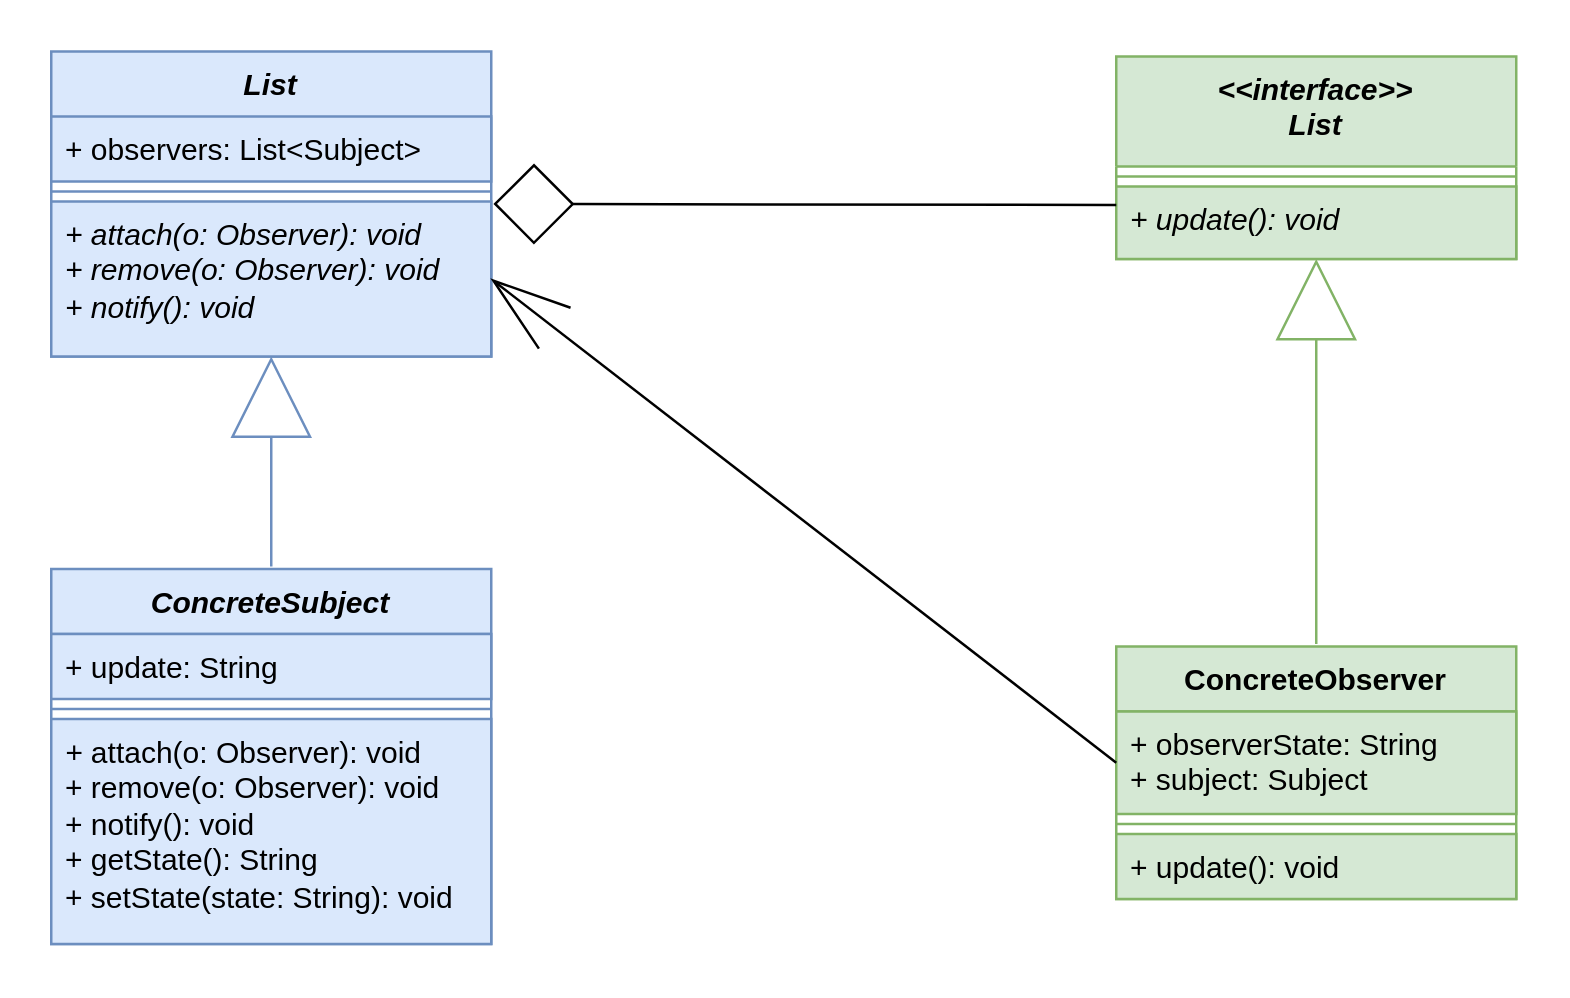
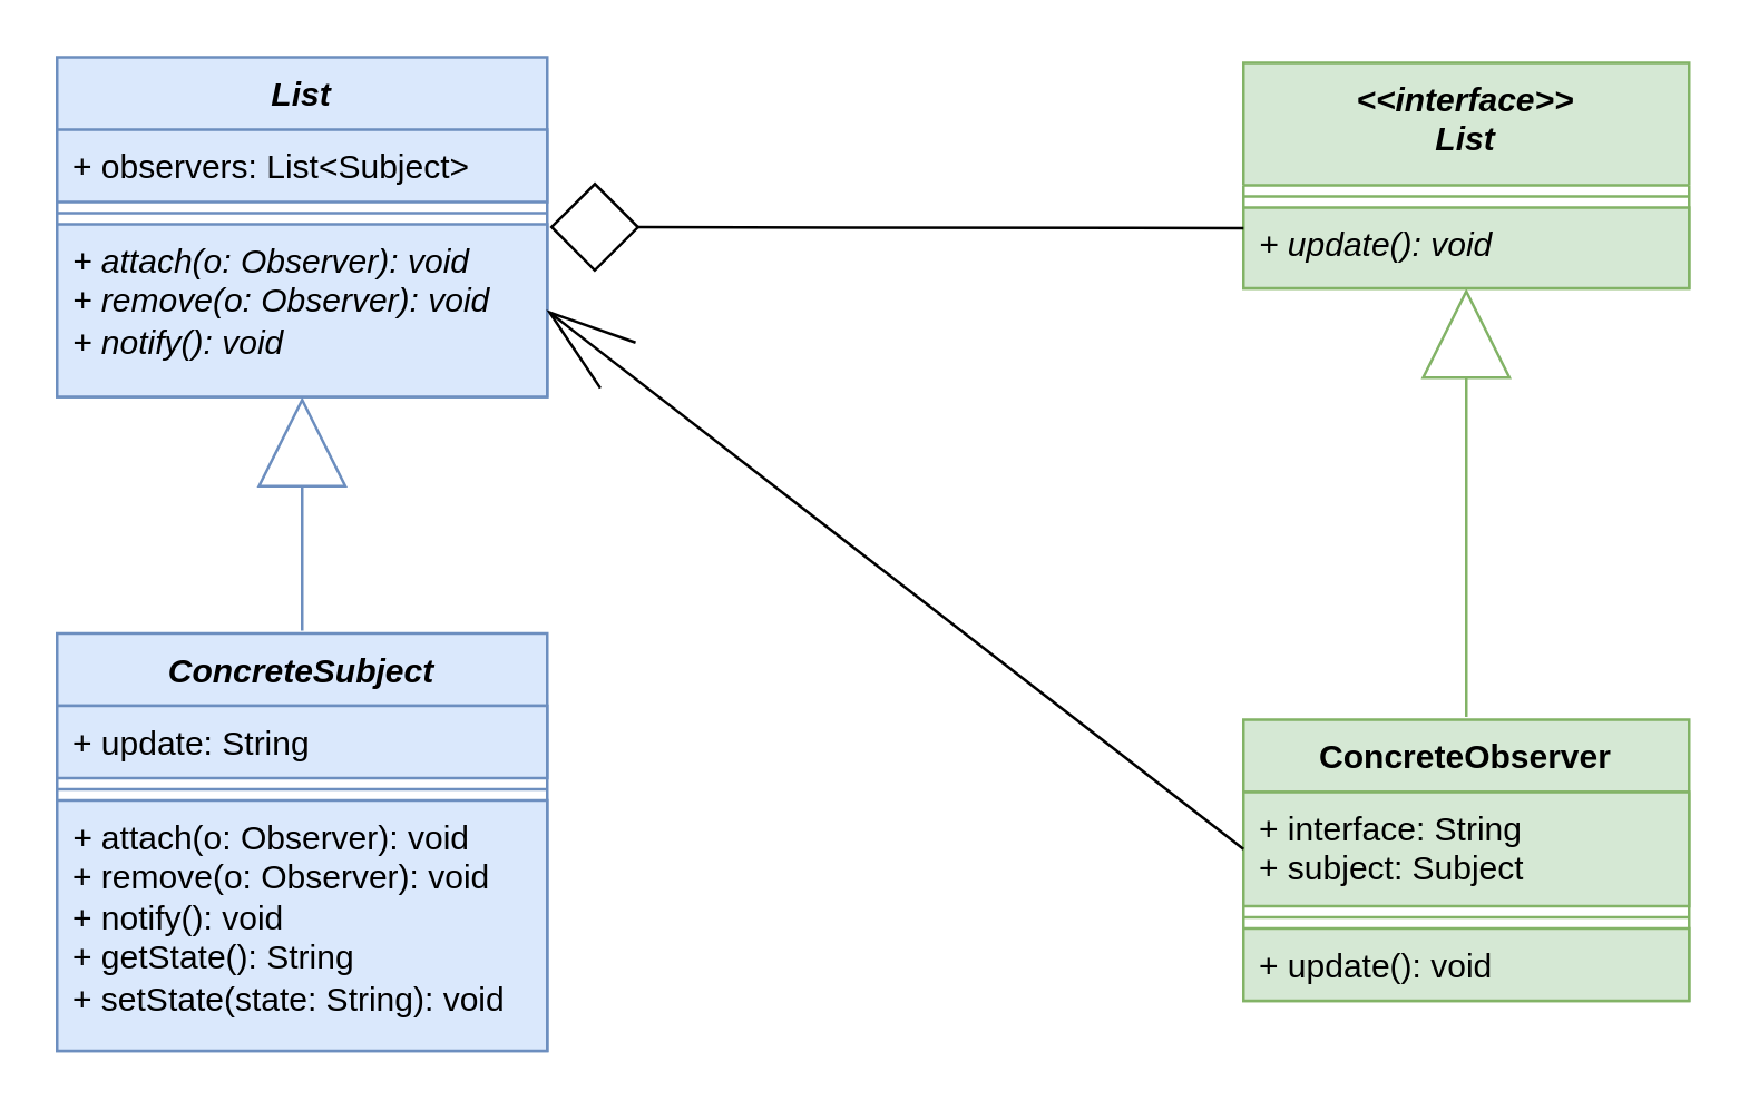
  <mxCell id="0" />
  <mxCell id="1" parent="0" />
  <mxCell id="2" value="&lt;i&gt;List&lt;/i&gt;" style="swimlane;fontStyle=1;align=center;verticalAlign=top;childLayout=stackLayout;horizontal=1;startSize=26;horizontalStack=0;resizeParent=1;resizeParentMax=0;resizeLast=0;collapsible=1;marginBottom=0;whiteSpace=wrap;html=1;fillColor=#dae8fc;strokeColor=#6c8ebf;swimlaneFillColor=none;gradientColor=none;swimlaneLine=0;" vertex="1" parent="1"><mxGeometry x="20" y="20" width="176" height="122" as="geometry" /></mxCell>
  <mxCell id="3" value="+ observers: List&amp;lt;Subject&amp;gt;" style="text;strokeColor=#6c8ebf;fillColor=#dae8fc;align=left;verticalAlign=top;spacingLeft=4;spacingRight=4;overflow=hidden;rotatable=0;points=[[0,0.5],[1,0.5]];portConstraint=eastwest;whiteSpace=wrap;html=1;" vertex="1" parent="2"><mxGeometry y="26" width="176" height="26" as="geometry" /></mxCell>
  <mxCell id="4" value="" style="line;strokeWidth=1;fillColor=#dae8fc;align=left;verticalAlign=middle;spacingTop=-1;spacingLeft=3;spacingRight=3;rotatable=0;labelPosition=right;points=[];portConstraint=eastwest;strokeColor=#6c8ebf;" vertex="1" parent="2"><mxGeometry y="52" width="176" height="8" as="geometry" /></mxCell>
  <mxCell id="5" value="&lt;i&gt;+ attach(o: Observer): void&lt;/i&gt;&lt;div&gt;&lt;i&gt;+ remove(o: Observer): void&lt;/i&gt;&lt;/div&gt;&lt;div&gt;&lt;i&gt;+ notify(): void&lt;/i&gt;&lt;/div&gt;" style="text;strokeColor=#6c8ebf;fillColor=#dae8fc;align=left;verticalAlign=top;spacingLeft=4;spacingRight=4;overflow=hidden;rotatable=0;points=[[0,0.5],[1,0.5]];portConstraint=eastwest;whiteSpace=wrap;html=1;" vertex="1" parent="2"><mxGeometry y="60" width="176" height="62" as="geometry" /></mxCell>
  <mxCell id="6" value="" style="edgeStyle=none;curved=1;rounded=0;orthogonalLoop=1;jettySize=auto;html=1;fontSize=12;startSize=8;endSize=30;endArrow=block;endFill=0;fillColor=#dae8fc;strokeColor=#6c8ebf;" edge="1" parent="1" target="5"><mxGeometry relative="1" as="geometry"><mxPoint x="108" y="226" as="sourcePoint" /></mxGeometry></mxCell>
  <mxCell id="7" value="&lt;i&gt;ConcreteSubject&lt;/i&gt;" style="swimlane;fontStyle=1;align=center;verticalAlign=top;childLayout=stackLayout;horizontal=1;startSize=26;horizontalStack=0;resizeParent=1;resizeParentMax=0;resizeLast=0;collapsible=1;marginBottom=0;whiteSpace=wrap;html=1;fillColor=#dae8fc;strokeColor=#6c8ebf;" vertex="1" parent="1"><mxGeometry x="20" y="227" width="176" height="150" as="geometry" /></mxCell>
  <mxCell id="8" value="+ update: String" style="text;strokeColor=#6c8ebf;fillColor=#dae8fc;align=left;verticalAlign=top;spacingLeft=4;spacingRight=4;overflow=hidden;rotatable=0;points=[[0,0.5],[1,0.5]];portConstraint=eastwest;whiteSpace=wrap;html=1;" vertex="1" parent="7"><mxGeometry y="26" width="176" height="26" as="geometry" /></mxCell>
  <mxCell id="9" value="" style="line;strokeWidth=1;fillColor=#dae8fc;align=left;verticalAlign=middle;spacingTop=-1;spacingLeft=3;spacingRight=3;rotatable=0;labelPosition=right;points=[];portConstraint=eastwest;strokeColor=#6c8ebf;" vertex="1" parent="7"><mxGeometry y="52" width="176" height="8" as="geometry" /></mxCell>
  <mxCell id="10" value="&lt;i&gt;+ &lt;/i&gt;attach(o: Observer): void&lt;div&gt;+ remove(o: Observer): void&lt;/div&gt;&lt;div&gt;+ notify(): void&lt;/div&gt;&lt;div&gt;+ getState(): String&lt;/div&gt;&lt;div&gt;+ setState(state: String): void&lt;/div&gt;" style="text;strokeColor=#6c8ebf;fillColor=#dae8fc;align=left;verticalAlign=top;spacingLeft=4;spacingRight=4;overflow=hidden;rotatable=0;points=[[0,0.5],[1,0.5]];portConstraint=eastwest;whiteSpace=wrap;html=1;" vertex="1" parent="7"><mxGeometry y="60" width="176" height="90" as="geometry" /></mxCell>
  <mxCell id="11" value="&lt;div&gt;&lt;i&gt;&amp;lt;&amp;lt;interface&amp;gt;&amp;gt;&lt;/i&gt;&lt;/div&gt;&lt;i&gt;List&lt;/i&gt;" style="swimlane;fontStyle=1;align=center;verticalAlign=top;childLayout=stackLayout;horizontal=1;startSize=44;horizontalStack=0;resizeParent=1;resizeParentMax=0;resizeLast=0;collapsible=1;marginBottom=0;whiteSpace=wrap;html=1;fillColor=#d5e8d4;strokeColor=#82b366;" vertex="1" parent="1"><mxGeometry x="446" y="22" width="160" height="81" as="geometry" /></mxCell>
  <mxCell id="12" value="" style="line;strokeWidth=1;fillColor=#d5e8d4;align=left;verticalAlign=middle;spacingTop=-1;spacingLeft=3;spacingRight=3;rotatable=0;labelPosition=right;points=[];portConstraint=eastwest;strokeColor=#82b366;" vertex="1" parent="11"><mxGeometry y="44" width="160" height="8" as="geometry" /></mxCell>
  <mxCell id="13" value="&lt;i&gt;+ update(): void&amp;nbsp;&lt;/i&gt;" style="text;strokeColor=#82b366;fillColor=#d5e8d4;align=left;verticalAlign=top;spacingLeft=4;spacingRight=4;overflow=hidden;rotatable=0;points=[[0,0.5],[1,0.5]];portConstraint=eastwest;whiteSpace=wrap;html=1;" vertex="1" parent="11"><mxGeometry y="52" width="160" height="29" as="geometry" /></mxCell>
  <mxCell id="14" value="" style="edgeStyle=none;curved=1;rounded=0;orthogonalLoop=1;jettySize=auto;html=1;fontSize=12;startSize=8;endSize=30;endArrow=block;endFill=0;fillColor=#d5e8d4;strokeColor=#82b366;" edge="1" parent="1" target="13"><mxGeometry relative="1" as="geometry"><mxPoint x="526" y="257" as="sourcePoint" /></mxGeometry></mxCell>
  <mxCell id="15" style="edgeStyle=none;curved=1;rounded=0;orthogonalLoop=1;jettySize=auto;html=1;entryX=1.005;entryY=0.016;entryDx=0;entryDy=0;entryPerimeter=0;fontSize=12;startSize=13;endSize=30;startArrow=none;startFill=0;endArrow=diamond;endFill=0;targetPerimeterSpacing=22;sourcePerimeterSpacing=17;arcSize=20;fillColor=none;" edge="1" parent="1" target="5"><mxGeometry relative="1" as="geometry"><mxPoint x="446" y="81.377" as="sourcePoint" /></mxGeometry></mxCell>
  <mxCell id="16" value="ConcreteObserver" style="swimlane;fontStyle=1;align=center;verticalAlign=top;childLayout=stackLayout;horizontal=1;startSize=26;horizontalStack=0;resizeParent=1;resizeParentMax=0;resizeLast=0;collapsible=1;marginBottom=0;whiteSpace=wrap;html=1;fillColor=#d5e8d4;strokeColor=#82b366;" vertex="1" parent="1"><mxGeometry x="446" y="258" width="160" height="101" as="geometry" /></mxCell>
- <mxCell id="17" value="+ observerState: String&lt;div&gt;+ subject: Subject&lt;/div&gt;" style="text;strokeColor=#82b366;fillColor=#d5e8d4;align=left;verticalAlign=top;spacingLeft=4;spacingRight=4;overflow=hidden;rotatable=0;points=[[0,0.5],[1,0.5]];portConstraint=eastwest;whiteSpace=wrap;html=1;" vertex="1" parent="16"><mxGeometry y="26" width="160" height="41" as="geometry" /></mxCell>
+ <mxCell id="17" value="+ interface: String&lt;div&gt;+ subject: Subject&lt;/div&gt;" style="text;strokeColor=#82b366;fillColor=#d5e8d4;align=left;verticalAlign=top;spacingLeft=4;spacingRight=4;overflow=hidden;rotatable=0;points=[[0,0.5],[1,0.5]];portConstraint=eastwest;whiteSpace=wrap;html=1;" vertex="1" parent="16"><mxGeometry y="26" width="160" height="41" as="geometry" /></mxCell>
  <mxCell id="18" value="" style="line;strokeWidth=1;fillColor=#d5e8d4;align=left;verticalAlign=middle;spacingTop=-1;spacingLeft=3;spacingRight=3;rotatable=0;labelPosition=right;points=[];portConstraint=eastwest;strokeColor=#82b366;" vertex="1" parent="16"><mxGeometry y="67" width="160" height="8" as="geometry" /></mxCell>
  <mxCell id="19" value="+ update(): void" style="text;strokeColor=#82b366;fillColor=#d5e8d4;align=left;verticalAlign=top;spacingLeft=4;spacingRight=4;overflow=hidden;rotatable=0;points=[[0,0.5],[1,0.5]];portConstraint=eastwest;whiteSpace=wrap;html=1;" vertex="1" parent="16"><mxGeometry y="75" width="160" height="26" as="geometry" /></mxCell>
  <mxCell id="20" style="edgeStyle=none;curved=1;rounded=0;orthogonalLoop=1;jettySize=auto;html=1;entryX=1;entryY=0.5;entryDx=0;entryDy=0;fontSize=12;startSize=8;endSize=30;exitX=0;exitY=0.5;exitDx=0;exitDy=0;endArrow=openThin;endFill=0;" edge="1" parent="1" source="17" target="5"><mxGeometry relative="1" as="geometry" /></mxCell>
